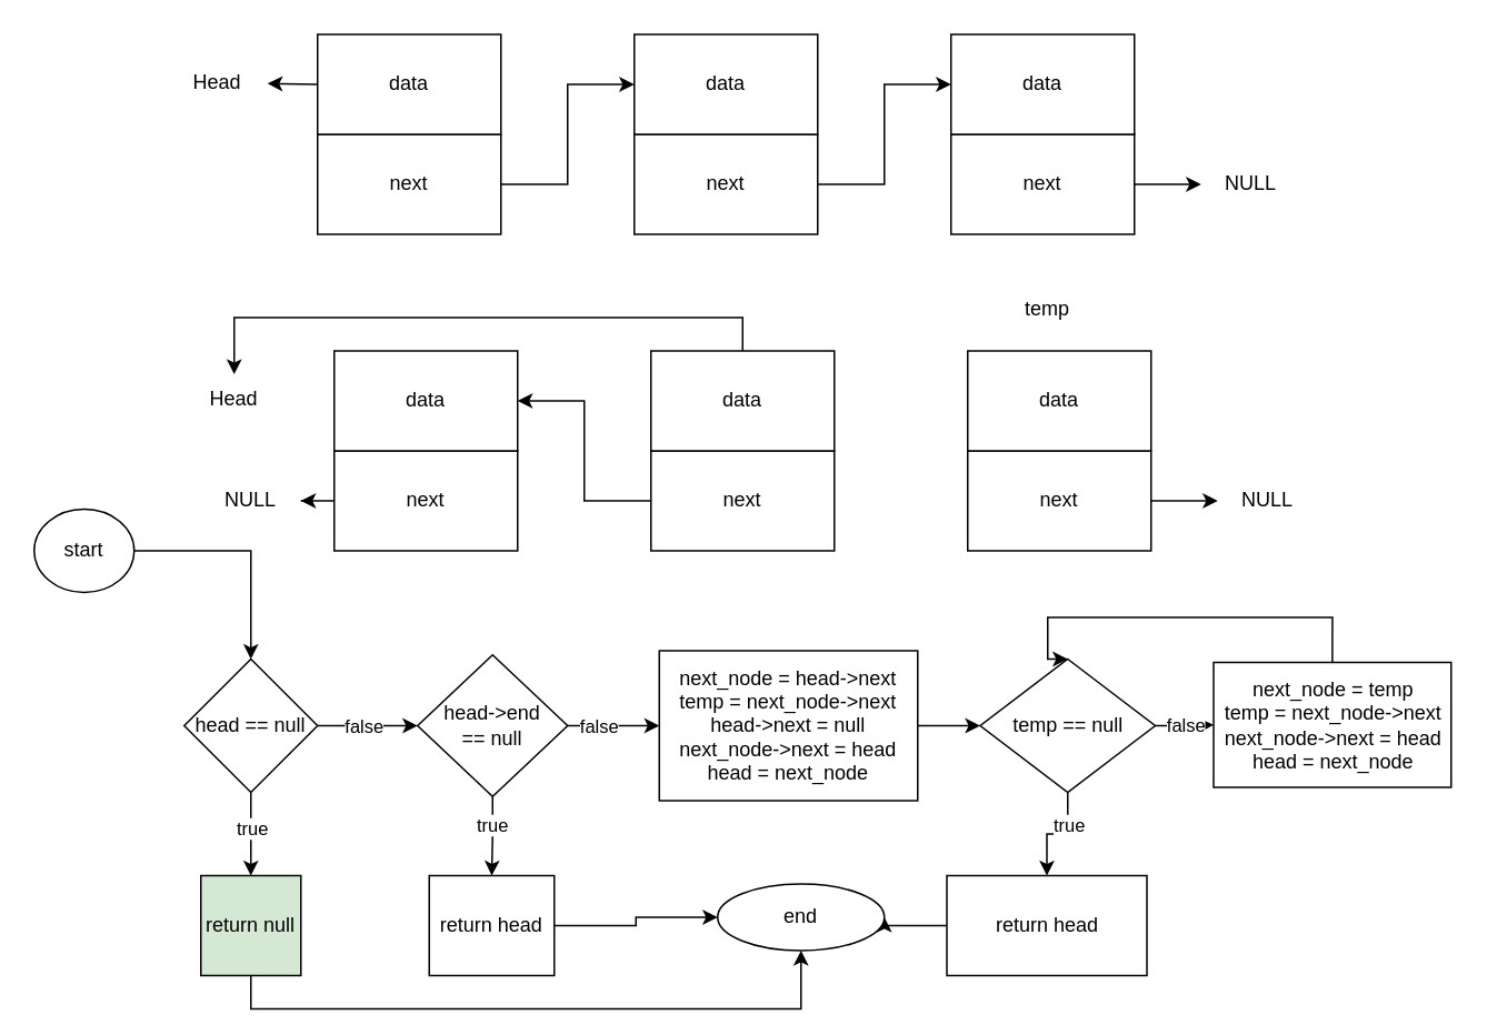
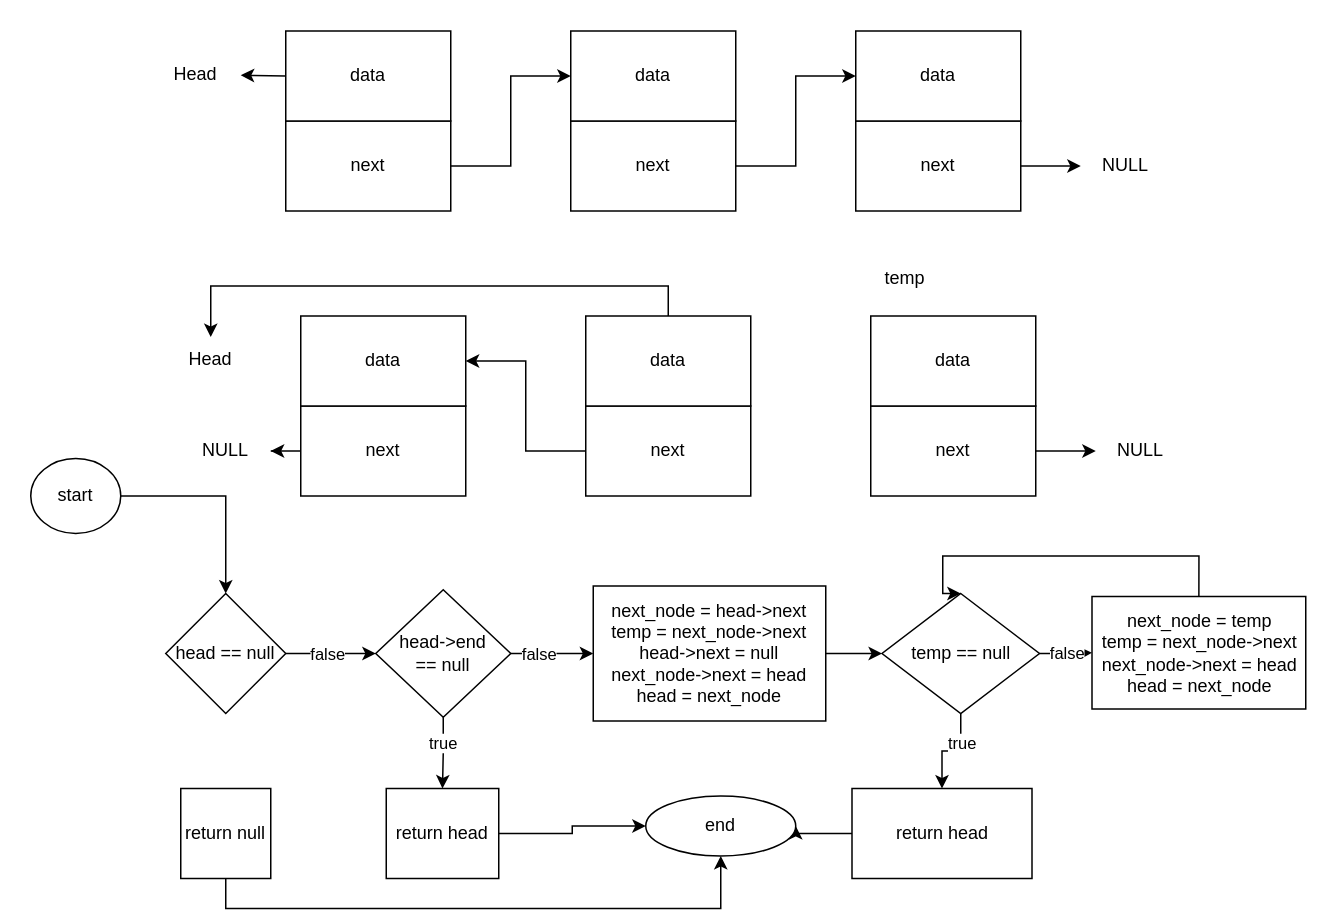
  <mxCell id="0" />
  <mxCell id="1" parent="0" />
  <mxCell id="2" style="edgeStyle=orthogonalEdgeStyle;rounded=0;orthogonalLoop=1;jettySize=auto;html=1;exitX=1;exitY=0.5;exitDx=0;exitDy=0;entryX=0;entryY=0.5;entryDx=0;entryDy=0;" edge="1" parent="1" source="3" target="7"><mxGeometry relative="1" as="geometry" /></mxCell>
  <mxCell id="3" value="next" style="rounded=0;whiteSpace=wrap;html=1;" vertex="1" parent="1"><mxGeometry x="190" y="80" width="110" height="60" as="geometry" /></mxCell>
  <mxCell id="4" value="data" style="rounded=0;whiteSpace=wrap;html=1;" vertex="1" parent="1"><mxGeometry x="190" width="110" height="60" as="geometry" y="20" /></mxCell>
  <mxCell id="5" style="edgeStyle=orthogonalEdgeStyle;rounded=0;orthogonalLoop=1;jettySize=auto;html=1;exitX=1;exitY=0.5;exitDx=0;exitDy=0;entryX=0;entryY=0.5;entryDx=0;entryDy=0;" edge="1" parent="1" source="6" target="10"><mxGeometry relative="1" as="geometry" /></mxCell>
  <mxCell id="6" value="next" style="rounded=0;whiteSpace=wrap;html=1;" vertex="1" parent="1"><mxGeometry x="380" y="80" width="110" height="60" as="geometry" /></mxCell>
  <mxCell id="7" value="data" style="rounded=0;whiteSpace=wrap;html=1;" vertex="1" parent="1"><mxGeometry x="380" width="110" height="60" as="geometry" y="20" /></mxCell>
  <mxCell id="8" style="edgeStyle=orthogonalEdgeStyle;rounded=0;orthogonalLoop=1;jettySize=auto;html=1;exitX=1;exitY=0.5;exitDx=0;exitDy=0;" edge="1" parent="1" source="9" target="11"><mxGeometry relative="1" as="geometry"><mxPoint x="750" y="110" as="targetPoint" /></mxGeometry></mxCell>
  <mxCell id="9" value="next" style="rounded=0;whiteSpace=wrap;html=1;" vertex="1" parent="1"><mxGeometry x="570" y="80" width="110" height="60" as="geometry" /></mxCell>
  <mxCell id="10" value="data" style="rounded=0;whiteSpace=wrap;html=1;" vertex="1" parent="1"><mxGeometry x="570" width="110" height="60" as="geometry" y="20" /></mxCell>
  <mxCell id="11" value="NULL" style="text;html=1;strokeColor=none;fillColor=none;align=center;verticalAlign=middle;whiteSpace=wrap;rounded=0;" vertex="1" parent="1"><mxGeometry x="720" y="95" width="60" height="30" as="geometry" /></mxCell>
  <mxCell id="12" value="" style="endArrow=classic;html=1;rounded=0;exitX=0;exitY=0.5;exitDx=0;exitDy=0;" edge="1" parent="1" source="4" target="13"><mxGeometry width="50" height="50" relative="1" as="geometry"><mxPoint x="430" y="169" as="sourcePoint" /><mxPoint x="130" y="49" as="targetPoint" /></mxGeometry></mxCell>
  <mxCell id="13" value="Head" style="text;html=1;strokeColor=none;fillColor=none;align=center;verticalAlign=middle;whiteSpace=wrap;rounded=0;" vertex="1" parent="1"><mxGeometry x="100" y="34" width="60" height="30" as="geometry" /></mxCell>
  <mxCell id="14" value="" style="edgeStyle=orthogonalEdgeStyle;rounded=0;orthogonalLoop=1;jettySize=auto;html=1;" edge="1" parent="1" source="15" target="20"><mxGeometry relative="1" as="geometry" /></mxCell>
  <mxCell id="15" value="start" style="ellipse;whiteSpace=wrap;html=1;" vertex="1" parent="1"><mxGeometry x="20" y="305" width="60" height="50" as="geometry" /></mxCell>
- <mxCell id="16" value="" style="edgeStyle=orthogonalEdgeStyle;rounded=0;orthogonalLoop=1;jettySize=auto;html=1;" edge="1" parent="1" source="20" target="22"><mxGeometry relative="1" as="geometry" /></mxCell>
- <mxCell id="17" value="true" style="edgeLabel;html=1;align=center;verticalAlign=middle;resizable=0;points=[];" vertex="1" connectable="0" parent="16"><mxGeometry x="-0.157" relative="1" as="geometry"><mxPoint as="offset" /></mxGeometry></mxCell>
  <mxCell id="18" value="" style="edgeStyle=orthogonalEdgeStyle;rounded=0;orthogonalLoop=1;jettySize=auto;html=1;" edge="1" parent="1" source="20" target="27"><mxGeometry relative="1" as="geometry" /></mxCell>
  <mxCell id="19" value="false" style="edgeLabel;html=1;align=center;verticalAlign=middle;resizable=0;points=[];" vertex="1" connectable="0" parent="18"><mxGeometry x="-0.088" y="-4" relative="1" as="geometry"><mxPoint y="-4" as="offset" /></mxGeometry></mxCell>
  <mxCell id="20" value="head == null" style="rhombus;whiteSpace=wrap;html=1;" vertex="1" parent="1"><mxGeometry x="110" y="395" width="80" height="80" as="geometry" /></mxCell>
  <mxCell id="21" style="edgeStyle=orthogonalEdgeStyle;rounded=0;orthogonalLoop=1;jettySize=auto;html=1;exitX=0.5;exitY=1;exitDx=0;exitDy=0;entryX=0.5;entryY=1;entryDx=0;entryDy=0;" edge="1" parent="1" source="22" target="41"><mxGeometry relative="1" as="geometry" /></mxCell>
- <mxCell id="22" value="return null" style="whiteSpace=wrap;html=1;fillColor=#d5e8d4;" vertex="1" parent="1"><mxGeometry x="120" y="525" width="60" height="60" as="geometry" /></mxCell>
+ <mxCell id="22" value="return null" style="whiteSpace=wrap;html=1;" vertex="1" parent="1"><mxGeometry x="120" y="525" width="60" height="60" as="geometry" /></mxCell>
  <mxCell id="23" value="" style="edgeStyle=orthogonalEdgeStyle;rounded=0;orthogonalLoop=1;jettySize=auto;html=1;" edge="1" parent="1" source="27" target="29"><mxGeometry relative="1" as="geometry" /></mxCell>
  <mxCell id="24" value="true" style="edgeLabel;html=1;align=center;verticalAlign=middle;resizable=0;points=[];" vertex="1" connectable="0" parent="23"><mxGeometry x="-0.298" y="-1" relative="1" as="geometry"><mxPoint as="offset" /></mxGeometry></mxCell>
  <mxCell id="25" value="" style="edgeStyle=orthogonalEdgeStyle;rounded=0;orthogonalLoop=1;jettySize=auto;html=1;" edge="1" parent="1" source="27" target="31"><mxGeometry relative="1" as="geometry" /></mxCell>
  <mxCell id="26" value="false" style="edgeLabel;html=1;align=center;verticalAlign=middle;resizable=0;points=[];" vertex="1" connectable="0" parent="25"><mxGeometry x="-0.338" relative="1" as="geometry"><mxPoint as="offset" /></mxGeometry></mxCell>
  <mxCell id="27" value="head-&amp;gt;end&lt;br&gt;== null" style="rhombus;whiteSpace=wrap;html=1;" vertex="1" parent="1"><mxGeometry x="250" y="392.5" width="90" height="85" as="geometry" /></mxCell>
  <mxCell id="28" style="edgeStyle=orthogonalEdgeStyle;rounded=0;orthogonalLoop=1;jettySize=auto;html=1;exitX=1;exitY=0.5;exitDx=0;exitDy=0;entryX=0;entryY=0.5;entryDx=0;entryDy=0;" edge="1" parent="1" source="29" target="41"><mxGeometry relative="1" as="geometry" /></mxCell>
  <mxCell id="29" value="return head" style="whiteSpace=wrap;html=1;" vertex="1" parent="1"><mxGeometry x="257" y="525" width="75" height="60" as="geometry" /></mxCell>
  <mxCell id="30" value="" style="edgeStyle=orthogonalEdgeStyle;rounded=0;orthogonalLoop=1;jettySize=auto;html=1;" edge="1" parent="1" source="31" target="36"><mxGeometry relative="1" as="geometry" /></mxCell>
  <mxCell id="31" value="next_node = head-&amp;gt;next&lt;br&gt;temp = next_node-&amp;gt;next&lt;br&gt;head-&amp;gt;next = null&lt;br&gt;next_node-&amp;gt;next = head&lt;br&gt;head = next_node" style="whiteSpace=wrap;html=1;" vertex="1" parent="1"><mxGeometry x="395" y="390" width="155" height="90" as="geometry" /></mxCell>
  <mxCell id="32" value="" style="edgeStyle=orthogonalEdgeStyle;rounded=0;orthogonalLoop=1;jettySize=auto;html=1;" edge="1" parent="1" source="36" target="38"><mxGeometry relative="1" as="geometry" /></mxCell>
  <mxCell id="33" value="true" style="edgeLabel;html=1;align=center;verticalAlign=middle;resizable=0;points=[];" vertex="1" connectable="0" parent="32"><mxGeometry x="-0.47" y="3" relative="1" as="geometry"><mxPoint x="-3" y="2" as="offset" /></mxGeometry></mxCell>
  <mxCell id="34" value="" style="edgeStyle=orthogonalEdgeStyle;rounded=0;orthogonalLoop=1;jettySize=auto;html=1;" edge="1" parent="1" source="36" target="40"><mxGeometry relative="1" as="geometry" /></mxCell>
  <mxCell id="35" value="false" style="edgeLabel;html=1;align=center;verticalAlign=middle;resizable=0;points=[];" vertex="1" connectable="0" parent="34"><mxGeometry x="-0.558" y="-4" relative="1" as="geometry"><mxPoint x="10" y="-5" as="offset" /></mxGeometry></mxCell>
  <mxCell id="36" value="temp == null" style="rhombus;whiteSpace=wrap;html=1;" vertex="1" parent="1"><mxGeometry x="587.5" y="395" width="105" height="80" as="geometry" /></mxCell>
  <mxCell id="37" style="edgeStyle=orthogonalEdgeStyle;rounded=0;orthogonalLoop=1;jettySize=auto;html=1;exitX=0;exitY=0.5;exitDx=0;exitDy=0;entryX=1;entryY=0.5;entryDx=0;entryDy=0;" edge="1" parent="1" source="38" target="41"><mxGeometry relative="1" as="geometry" /></mxCell>
  <mxCell id="38" value="return head" style="whiteSpace=wrap;html=1;" vertex="1" parent="1"><mxGeometry x="567.5" y="525" width="120" height="60" as="geometry" /></mxCell>
  <mxCell id="39" style="edgeStyle=orthogonalEdgeStyle;rounded=0;orthogonalLoop=1;jettySize=auto;html=1;exitX=0.5;exitY=0;exitDx=0;exitDy=0;entryX=0.5;entryY=0;entryDx=0;entryDy=0;" edge="1" parent="1" source="40" target="36"><mxGeometry relative="1" as="geometry"><Array as="points"><mxPoint x="799" y="370" /><mxPoint x="628" y="370" /></Array></mxGeometry></mxCell>
  <mxCell id="40" value="next_node = temp&lt;br&gt;temp = next_node-&amp;gt;next&lt;br&gt;next_node-&amp;gt;next = head&lt;br&gt;head = next_node" style="whiteSpace=wrap;html=1;" vertex="1" parent="1"><mxGeometry x="727.5" y="397" width="142.5" height="75" as="geometry" /></mxCell>
  <mxCell id="41" value="end" style="ellipse;whiteSpace=wrap;html=1;" vertex="1" parent="1"><mxGeometry x="430" y="530" width="100" height="40" as="geometry" /></mxCell>
  <mxCell id="42" style="edgeStyle=orthogonalEdgeStyle;rounded=0;orthogonalLoop=1;jettySize=auto;html=1;exitX=0;exitY=0.5;exitDx=0;exitDy=0;" edge="1" parent="1" source="43" target="54"><mxGeometry relative="1" as="geometry" /></mxCell>
  <mxCell id="43" value="next" style="rounded=0;whiteSpace=wrap;html=1;" vertex="1" parent="1"><mxGeometry x="200" y="270" width="110" height="60" as="geometry" /></mxCell>
  <mxCell id="44" value="data" style="rounded=0;whiteSpace=wrap;html=1;" vertex="1" parent="1"><mxGeometry x="200" y="210" width="110" height="60" as="geometry" /></mxCell>
  <mxCell id="45" style="edgeStyle=orthogonalEdgeStyle;rounded=0;orthogonalLoop=1;jettySize=auto;html=1;exitX=0;exitY=0.5;exitDx=0;exitDy=0;" edge="1" parent="1" source="46" target="44"><mxGeometry relative="1" as="geometry" /></mxCell>
  <mxCell id="46" value="next" style="rounded=0;whiteSpace=wrap;html=1;" vertex="1" parent="1"><mxGeometry x="390" y="270" width="110" height="60" as="geometry" /></mxCell>
  <mxCell id="47" style="edgeStyle=orthogonalEdgeStyle;rounded=0;orthogonalLoop=1;jettySize=auto;html=1;exitX=0.5;exitY=0;exitDx=0;exitDy=0;entryX=0.5;entryY=0;entryDx=0;entryDy=0;" edge="1" parent="1" source="48" target="53"><mxGeometry relative="1" as="geometry" /></mxCell>
  <mxCell id="48" value="data" style="rounded=0;whiteSpace=wrap;html=1;" vertex="1" parent="1"><mxGeometry x="390" y="210" width="110" height="60" as="geometry" /></mxCell>
  <mxCell id="49" style="edgeStyle=orthogonalEdgeStyle;rounded=0;orthogonalLoop=1;jettySize=auto;html=1;exitX=1;exitY=0.5;exitDx=0;exitDy=0;" edge="1" parent="1" source="50" target="52"><mxGeometry relative="1" as="geometry"><mxPoint x="760" y="300" as="targetPoint" /></mxGeometry></mxCell>
  <mxCell id="50" value="next" style="rounded=0;whiteSpace=wrap;html=1;" vertex="1" parent="1"><mxGeometry x="580" y="270" width="110" height="60" as="geometry" /></mxCell>
  <mxCell id="51" value="data" style="rounded=0;whiteSpace=wrap;html=1;" vertex="1" parent="1"><mxGeometry x="580" y="210" width="110" height="60" as="geometry" /></mxCell>
  <mxCell id="52" value="NULL" style="text;html=1;strokeColor=none;fillColor=none;align=center;verticalAlign=middle;whiteSpace=wrap;rounded=0;" vertex="1" parent="1"><mxGeometry x="730" y="285" width="60" height="30" as="geometry" /></mxCell>
  <mxCell id="53" value="Head" style="text;html=1;strokeColor=none;fillColor=none;align=center;verticalAlign=middle;whiteSpace=wrap;rounded=0;" vertex="1" parent="1"><mxGeometry x="110" y="224" width="60" height="30" as="geometry" /></mxCell>
  <mxCell id="54" value="NULL" style="text;html=1;strokeColor=none;fillColor=none;align=center;verticalAlign=middle;whiteSpace=wrap;rounded=0;" vertex="1" parent="1"><mxGeometry x="120" y="285" width="60" height="30" as="geometry" /></mxCell>
- <mxCell id="55" value="temp" style="text;html=1;strokeColor=none;fillColor=none;align=center;verticalAlign=middle;whiteSpace=wrap;rounded=0;" vertex="1" parent="1"><mxGeometry x="597.5" y="170" width="60" height="30" as="geometry" /></mxCell>
+ <mxCell id="55" value="temp" style="text;html=1;strokeColor=none;fillColor=none;align=center;verticalAlign=middle;whiteSpace=wrap;rounded=0;" vertex="1" parent="1"><mxGeometry x="572.5" y="170" width="60" height="30" as="geometry" /></mxCell>
